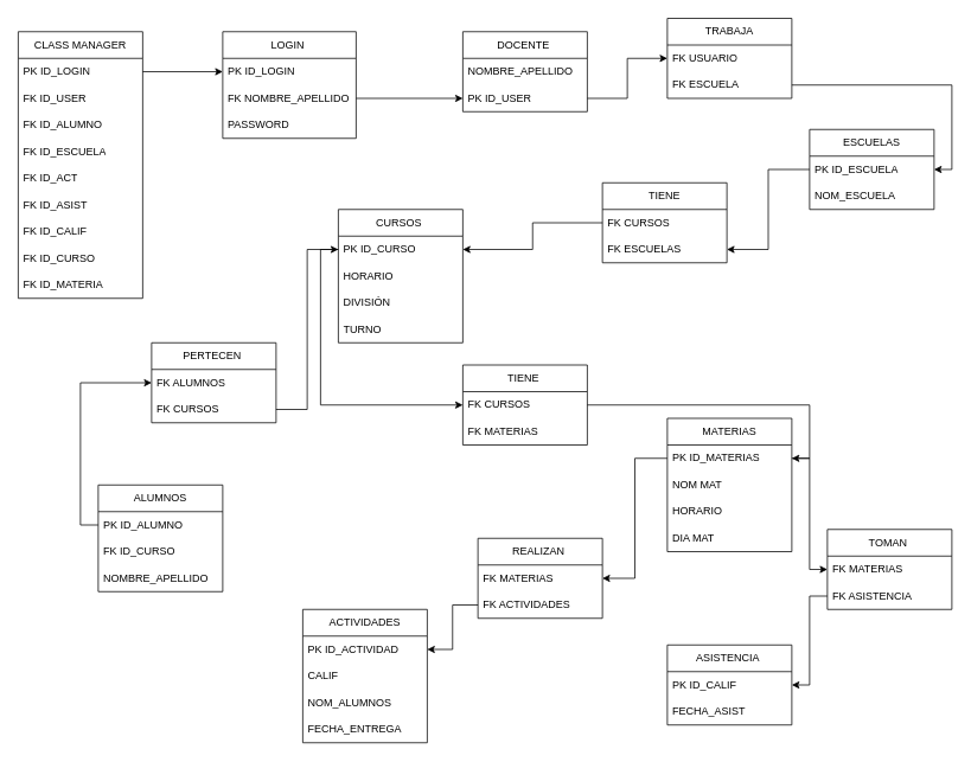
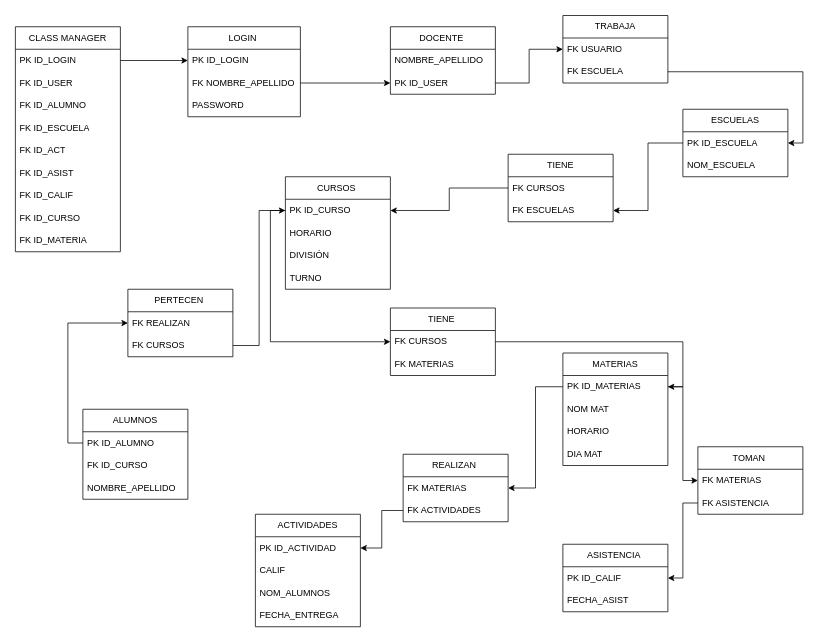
  <mxCell id="0" />
  <mxCell id="1" parent="0" />
  <mxCell id="2" value="CLASS MANAGER" style="swimlane;fontStyle=0;childLayout=stackLayout;horizontal=1;startSize=30;horizontalStack=0;resizeParent=1;resizeParentMax=0;resizeLast=0;collapsible=1;marginBottom=0;whiteSpace=wrap;html=1;" vertex="1" parent="1"><mxGeometry x="20" y="35" width="140" height="300" as="geometry" /></mxCell>
  <mxCell id="3" value="PK ID_LOGIN" style="text;strokeColor=none;fillColor=none;align=left;verticalAlign=middle;spacingLeft=4;spacingRight=4;overflow=hidden;points=[[0,0.5],[1,0.5]];portConstraint=eastwest;rotatable=0;whiteSpace=wrap;html=1;" vertex="1" parent="2"><mxGeometry y="30" width="140" height="30" as="geometry" /></mxCell>
  <mxCell id="4" value="FK ID_USER" style="text;strokeColor=none;fillColor=none;align=left;verticalAlign=middle;spacingLeft=4;spacingRight=4;overflow=hidden;points=[[0,0.5],[1,0.5]];portConstraint=eastwest;rotatable=0;whiteSpace=wrap;html=1;" vertex="1" parent="2"><mxGeometry y="60" width="140" height="30" as="geometry" /></mxCell>
  <mxCell id="5" value="FK ID_ALUMNO" style="text;strokeColor=none;fillColor=none;align=left;verticalAlign=middle;spacingLeft=4;spacingRight=4;overflow=hidden;points=[[0,0.5],[1,0.5]];portConstraint=eastwest;rotatable=0;whiteSpace=wrap;html=1;" vertex="1" parent="2"><mxGeometry y="90" width="140" height="30" as="geometry" /></mxCell>
  <mxCell id="6" value="FK ID_ESCUELA" style="text;strokeColor=none;fillColor=none;align=left;verticalAlign=middle;spacingLeft=4;spacingRight=4;overflow=hidden;points=[[0,0.5],[1,0.5]];portConstraint=eastwest;rotatable=0;whiteSpace=wrap;html=1;" vertex="1" parent="2"><mxGeometry y="120" width="140" height="30" as="geometry" /></mxCell>
  <mxCell id="7" value="FK ID_ACT" style="text;strokeColor=none;fillColor=none;align=left;verticalAlign=middle;spacingLeft=4;spacingRight=4;overflow=hidden;points=[[0,0.5],[1,0.5]];portConstraint=eastwest;rotatable=0;whiteSpace=wrap;html=1;" vertex="1" parent="2"><mxGeometry y="150" width="140" height="30" as="geometry" /></mxCell>
  <mxCell id="8" value="FK ID_ASIST&amp;nbsp;" style="text;strokeColor=none;fillColor=none;align=left;verticalAlign=middle;spacingLeft=4;spacingRight=4;overflow=hidden;points=[[0,0.5],[1,0.5]];portConstraint=eastwest;rotatable=0;whiteSpace=wrap;html=1;" vertex="1" parent="2"><mxGeometry y="180" width="140" height="30" as="geometry" /></mxCell>
  <mxCell id="9" value="FK ID_CALIF&amp;nbsp;" style="text;strokeColor=none;fillColor=none;align=left;verticalAlign=middle;spacingLeft=4;spacingRight=4;overflow=hidden;points=[[0,0.5],[1,0.5]];portConstraint=eastwest;rotatable=0;whiteSpace=wrap;html=1;" vertex="1" parent="2"><mxGeometry y="210" width="140" height="30" as="geometry" /></mxCell>
  <mxCell id="10" value="FK ID_CURSO&amp;nbsp;" style="text;strokeColor=none;fillColor=none;align=left;verticalAlign=middle;spacingLeft=4;spacingRight=4;overflow=hidden;points=[[0,0.5],[1,0.5]];portConstraint=eastwest;rotatable=0;whiteSpace=wrap;html=1;" vertex="1" parent="2"><mxGeometry y="240" width="140" height="30" as="geometry" /></mxCell>
  <mxCell id="11" value="FK ID_MATERIA&amp;nbsp;" style="text;strokeColor=none;fillColor=none;align=left;verticalAlign=middle;spacingLeft=4;spacingRight=4;overflow=hidden;points=[[0,0.5],[1,0.5]];portConstraint=eastwest;rotatable=0;whiteSpace=wrap;html=1;" vertex="1" parent="2"><mxGeometry y="270" width="140" height="30" as="geometry" /></mxCell>
  <mxCell id="12" value="LOGIN&amp;nbsp;" style="swimlane;fontStyle=0;childLayout=stackLayout;horizontal=1;startSize=30;horizontalStack=0;resizeParent=1;resizeParentMax=0;resizeLast=0;collapsible=1;marginBottom=0;whiteSpace=wrap;html=1;" vertex="1" parent="1"><mxGeometry x="250" y="35" width="150" height="120" as="geometry" /></mxCell>
  <mxCell id="13" value="PK ID_LOGIN&amp;nbsp;" style="text;strokeColor=none;fillColor=none;align=left;verticalAlign=middle;spacingLeft=4;spacingRight=4;overflow=hidden;points=[[0,0.5],[1,0.5]];portConstraint=eastwest;rotatable=0;whiteSpace=wrap;html=1;" vertex="1" parent="12"><mxGeometry y="30" width="150" height="30" as="geometry" /></mxCell>
  <mxCell id="14" value="FK NOMBRE_APELLIDO" style="text;strokeColor=none;fillColor=none;align=left;verticalAlign=middle;spacingLeft=4;spacingRight=4;overflow=hidden;points=[[0,0.5],[1,0.5]];portConstraint=eastwest;rotatable=0;whiteSpace=wrap;html=1;" vertex="1" parent="12"><mxGeometry y="60" width="150" height="30" as="geometry" /></mxCell>
  <mxCell id="15" value="PASSWORD" style="text;strokeColor=none;fillColor=none;align=left;verticalAlign=middle;spacingLeft=4;spacingRight=4;overflow=hidden;points=[[0,0.5],[1,0.5]];portConstraint=eastwest;rotatable=0;whiteSpace=wrap;html=1;" vertex="1" parent="12"><mxGeometry y="90" width="150" height="30" as="geometry" /></mxCell>
  <mxCell id="16" value="DOCENTE&amp;nbsp;" style="swimlane;fontStyle=0;childLayout=stackLayout;horizontal=1;startSize=30;horizontalStack=0;resizeParent=1;resizeParentMax=0;resizeLast=0;collapsible=1;marginBottom=0;whiteSpace=wrap;html=1;" vertex="1" parent="1"><mxGeometry x="520" y="35" width="140" height="90" as="geometry" /></mxCell>
  <mxCell id="17" value="NOMBRE_APELLIDO" style="text;strokeColor=none;fillColor=none;align=left;verticalAlign=middle;spacingLeft=4;spacingRight=4;overflow=hidden;points=[[0,0.5],[1,0.5]];portConstraint=eastwest;rotatable=0;whiteSpace=wrap;html=1;" vertex="1" parent="16"><mxGeometry y="30" width="140" height="30" as="geometry" /></mxCell>
  <mxCell id="18" value="PK ID_USER" style="text;strokeColor=none;fillColor=none;align=left;verticalAlign=middle;spacingLeft=4;spacingRight=4;overflow=hidden;points=[[0,0.5],[1,0.5]];portConstraint=eastwest;rotatable=0;whiteSpace=wrap;html=1;" vertex="1" parent="16"><mxGeometry y="60" width="140" height="30" as="geometry" /></mxCell>
  <mxCell id="19" value="ESCUELAS" style="swimlane;fontStyle=0;childLayout=stackLayout;horizontal=1;startSize=30;horizontalStack=0;resizeParent=1;resizeParentMax=0;resizeLast=0;collapsible=1;marginBottom=0;whiteSpace=wrap;html=1;" vertex="1" parent="1"><mxGeometry x="910" y="145" width="140" height="90" as="geometry" /></mxCell>
  <mxCell id="20" value="PK ID_ESCUELA" style="text;strokeColor=none;fillColor=none;align=left;verticalAlign=middle;spacingLeft=4;spacingRight=4;overflow=hidden;points=[[0,0.5],[1,0.5]];portConstraint=eastwest;rotatable=0;whiteSpace=wrap;html=1;" vertex="1" parent="19"><mxGeometry y="30" width="140" height="30" as="geometry" /></mxCell>
  <mxCell id="21" value="NOM_ESCUELA" style="text;strokeColor=none;fillColor=none;align=left;verticalAlign=middle;spacingLeft=4;spacingRight=4;overflow=hidden;points=[[0,0.5],[1,0.5]];portConstraint=eastwest;rotatable=0;whiteSpace=wrap;html=1;" vertex="1" parent="19"><mxGeometry y="60" width="140" height="30" as="geometry" /></mxCell>
  <mxCell id="22" value="CURSOS&amp;nbsp;" style="swimlane;fontStyle=0;childLayout=stackLayout;horizontal=1;startSize=30;horizontalStack=0;resizeParent=1;resizeParentMax=0;resizeLast=0;collapsible=1;marginBottom=0;whiteSpace=wrap;html=1;" vertex="1" parent="1"><mxGeometry x="380" y="235" width="140" height="150" as="geometry" /></mxCell>
  <mxCell id="23" value="PK ID_CURSO" style="text;strokeColor=none;fillColor=none;align=left;verticalAlign=middle;spacingLeft=4;spacingRight=4;overflow=hidden;points=[[0,0.5],[1,0.5]];portConstraint=eastwest;rotatable=0;whiteSpace=wrap;html=1;" vertex="1" parent="22"><mxGeometry y="30" width="140" height="30" as="geometry" /></mxCell>
  <mxCell id="24" value="HORARIO" style="text;strokeColor=none;fillColor=none;align=left;verticalAlign=middle;spacingLeft=4;spacingRight=4;overflow=hidden;points=[[0,0.5],[1,0.5]];portConstraint=eastwest;rotatable=0;whiteSpace=wrap;html=1;" vertex="1" parent="22"><mxGeometry y="60" width="140" height="30" as="geometry" /></mxCell>
  <mxCell id="25" value="DIVISIÓN&amp;nbsp;" style="text;strokeColor=none;fillColor=none;align=left;verticalAlign=middle;spacingLeft=4;spacingRight=4;overflow=hidden;points=[[0,0.5],[1,0.5]];portConstraint=eastwest;rotatable=0;whiteSpace=wrap;html=1;" vertex="1" parent="22"><mxGeometry y="90" width="140" height="30" as="geometry" /></mxCell>
  <mxCell id="26" value="TURNO&amp;nbsp;" style="text;strokeColor=none;fillColor=none;align=left;verticalAlign=middle;spacingLeft=4;spacingRight=4;overflow=hidden;points=[[0,0.5],[1,0.5]];portConstraint=eastwest;rotatable=0;whiteSpace=wrap;html=1;" vertex="1" parent="22"><mxGeometry y="120" width="140" height="30" as="geometry" /></mxCell>
  <mxCell id="27" value="MATERIAS" style="swimlane;fontStyle=0;childLayout=stackLayout;horizontal=1;startSize=30;horizontalStack=0;resizeParent=1;resizeParentMax=0;resizeLast=0;collapsible=1;marginBottom=0;whiteSpace=wrap;html=1;" vertex="1" parent="1"><mxGeometry x="750" y="470" width="140" height="150" as="geometry" /></mxCell>
  <mxCell id="28" value="PK ID_MATERIAS" style="text;strokeColor=none;fillColor=none;align=left;verticalAlign=middle;spacingLeft=4;spacingRight=4;overflow=hidden;points=[[0,0.5],[1,0.5]];portConstraint=eastwest;rotatable=0;whiteSpace=wrap;html=1;" vertex="1" parent="27"><mxGeometry y="30" width="140" height="30" as="geometry" /></mxCell>
  <mxCell id="29" value="NOM MAT&amp;nbsp;" style="text;strokeColor=none;fillColor=none;align=left;verticalAlign=middle;spacingLeft=4;spacingRight=4;overflow=hidden;points=[[0,0.5],[1,0.5]];portConstraint=eastwest;rotatable=0;whiteSpace=wrap;html=1;" vertex="1" parent="27"><mxGeometry y="60" width="140" height="30" as="geometry" /></mxCell>
  <mxCell id="30" value="HORARIO&amp;nbsp;" style="text;strokeColor=none;fillColor=none;align=left;verticalAlign=middle;spacingLeft=4;spacingRight=4;overflow=hidden;points=[[0,0.5],[1,0.5]];portConstraint=eastwest;rotatable=0;whiteSpace=wrap;html=1;" vertex="1" parent="27"><mxGeometry y="90" width="140" height="30" as="geometry" /></mxCell>
  <mxCell id="31" value="DIA MAT&amp;nbsp;" style="text;strokeColor=none;fillColor=none;align=left;verticalAlign=middle;spacingLeft=4;spacingRight=4;overflow=hidden;points=[[0,0.5],[1,0.5]];portConstraint=eastwest;rotatable=0;whiteSpace=wrap;html=1;" vertex="1" parent="27"><mxGeometry y="120" width="140" height="30" as="geometry" /></mxCell>
  <mxCell id="32" value="ASISTENCIA&amp;nbsp;" style="swimlane;fontStyle=0;childLayout=stackLayout;horizontal=1;startSize=30;horizontalStack=0;resizeParent=1;resizeParentMax=0;resizeLast=0;collapsible=1;marginBottom=0;whiteSpace=wrap;html=1;" vertex="1" parent="1"><mxGeometry x="750" y="725" width="140" height="90" as="geometry" /></mxCell>
  <mxCell id="33" value="PK ID_CALIF" style="text;strokeColor=none;fillColor=none;align=left;verticalAlign=middle;spacingLeft=4;spacingRight=4;overflow=hidden;points=[[0,0.5],[1,0.5]];portConstraint=eastwest;rotatable=0;whiteSpace=wrap;html=1;" vertex="1" parent="32"><mxGeometry y="30" width="140" height="30" as="geometry" /></mxCell>
  <mxCell id="34" value="FECHA_ASIST&amp;nbsp;" style="text;strokeColor=none;fillColor=none;align=left;verticalAlign=middle;spacingLeft=4;spacingRight=4;overflow=hidden;points=[[0,0.5],[1,0.5]];portConstraint=eastwest;rotatable=0;whiteSpace=wrap;html=1;" vertex="1" parent="32"><mxGeometry y="60" width="140" height="30" as="geometry" /></mxCell>
  <mxCell id="35" value="ALUMNOS" style="swimlane;fontStyle=0;childLayout=stackLayout;horizontal=1;startSize=30;horizontalStack=0;resizeParent=1;resizeParentMax=0;resizeLast=0;collapsible=1;marginBottom=0;whiteSpace=wrap;html=1;" vertex="1" parent="1"><mxGeometry x="110" y="545" width="140" height="120" as="geometry" /></mxCell>
  <mxCell id="36" value="PK ID_ALUMNO&amp;nbsp;" style="text;strokeColor=none;fillColor=none;align=left;verticalAlign=middle;spacingLeft=4;spacingRight=4;overflow=hidden;points=[[0,0.5],[1,0.5]];portConstraint=eastwest;rotatable=0;whiteSpace=wrap;html=1;" vertex="1" parent="35"><mxGeometry y="30" width="140" height="30" as="geometry" /></mxCell>
  <mxCell id="37" value="FK ID_CURSO&amp;nbsp;" style="text;strokeColor=none;fillColor=none;align=left;verticalAlign=middle;spacingLeft=4;spacingRight=4;overflow=hidden;points=[[0,0.5],[1,0.5]];portConstraint=eastwest;rotatable=0;whiteSpace=wrap;html=1;" vertex="1" parent="35"><mxGeometry y="60" width="140" height="30" as="geometry" /></mxCell>
  <mxCell id="38" value="NOMBRE_APELLIDO" style="text;strokeColor=none;fillColor=none;align=left;verticalAlign=middle;spacingLeft=4;spacingRight=4;overflow=hidden;points=[[0,0.5],[1,0.5]];portConstraint=eastwest;rotatable=0;whiteSpace=wrap;html=1;" vertex="1" parent="35"><mxGeometry y="90" width="140" height="30" as="geometry" /></mxCell>
  <mxCell id="39" value="ACTIVIDADES" style="swimlane;fontStyle=0;childLayout=stackLayout;horizontal=1;startSize=30;horizontalStack=0;resizeParent=1;resizeParentMax=0;resizeLast=0;collapsible=1;marginBottom=0;whiteSpace=wrap;html=1;" vertex="1" parent="1"><mxGeometry x="340" y="685" width="140" height="150" as="geometry" /></mxCell>
  <mxCell id="40" value="PK ID_ACTIVIDAD&amp;nbsp;" style="text;strokeColor=none;fillColor=none;align=left;verticalAlign=middle;spacingLeft=4;spacingRight=4;overflow=hidden;points=[[0,0.5],[1,0.5]];portConstraint=eastwest;rotatable=0;whiteSpace=wrap;html=1;" vertex="1" parent="39"><mxGeometry y="30" width="140" height="30" as="geometry" /></mxCell>
  <mxCell id="41" value="CALIF" style="text;strokeColor=none;fillColor=none;align=left;verticalAlign=middle;spacingLeft=4;spacingRight=4;overflow=hidden;points=[[0,0.5],[1,0.5]];portConstraint=eastwest;rotatable=0;whiteSpace=wrap;html=1;" vertex="1" parent="39"><mxGeometry y="60" width="140" height="30" as="geometry" /></mxCell>
  <mxCell id="42" value="NOM_ALUMNOS" style="text;strokeColor=none;fillColor=none;align=left;verticalAlign=middle;spacingLeft=4;spacingRight=4;overflow=hidden;points=[[0,0.5],[1,0.5]];portConstraint=eastwest;rotatable=0;whiteSpace=wrap;html=1;" vertex="1" parent="39"><mxGeometry y="90" width="140" height="30" as="geometry" /></mxCell>
  <mxCell id="43" value="FECHA_ENTREGA&amp;nbsp;" style="text;strokeColor=none;fillColor=none;align=left;verticalAlign=middle;spacingLeft=4;spacingRight=4;overflow=hidden;points=[[0,0.5],[1,0.5]];portConstraint=eastwest;rotatable=0;whiteSpace=wrap;html=1;" vertex="1" parent="39"><mxGeometry y="120" width="140" height="30" as="geometry" /></mxCell>
  <mxCell id="44" style="edgeStyle=orthogonalEdgeStyle;rounded=0;orthogonalLoop=1;jettySize=auto;html=1;exitX=1;exitY=0.5;exitDx=0;exitDy=0;" edge="1" parent="1" source="3" target="13"><mxGeometry relative="1" as="geometry" /></mxCell>
  <mxCell id="45" style="edgeStyle=orthogonalEdgeStyle;rounded=0;orthogonalLoop=1;jettySize=auto;html=1;exitX=1;exitY=0.5;exitDx=0;exitDy=0;entryX=0;entryY=0.5;entryDx=0;entryDy=0;" edge="1" parent="1" source="14" target="18"><mxGeometry relative="1" as="geometry" /></mxCell>
  <mxCell id="46" value="TRABAJA" style="swimlane;fontStyle=0;childLayout=stackLayout;horizontal=1;startSize=30;horizontalStack=0;resizeParent=1;resizeParentMax=0;resizeLast=0;collapsible=1;marginBottom=0;whiteSpace=wrap;html=1;" vertex="1" parent="1"><mxGeometry x="750" y="20" width="140" height="90" as="geometry" /></mxCell>
  <mxCell id="47" value="FK USUARIO" style="text;strokeColor=none;fillColor=none;align=left;verticalAlign=middle;spacingLeft=4;spacingRight=4;overflow=hidden;points=[[0,0.5],[1,0.5]];portConstraint=eastwest;rotatable=0;whiteSpace=wrap;html=1;" vertex="1" parent="46"><mxGeometry y="30" width="140" height="30" as="geometry" /></mxCell>
  <mxCell id="48" value="FK ESCUELA&amp;nbsp;" style="text;strokeColor=none;fillColor=none;align=left;verticalAlign=middle;spacingLeft=4;spacingRight=4;overflow=hidden;points=[[0,0.5],[1,0.5]];portConstraint=eastwest;rotatable=0;whiteSpace=wrap;html=1;" vertex="1" parent="46"><mxGeometry y="60" width="140" height="30" as="geometry" /></mxCell>
  <mxCell id="49" style="edgeStyle=orthogonalEdgeStyle;rounded=0;orthogonalLoop=1;jettySize=auto;html=1;exitX=1;exitY=0.5;exitDx=0;exitDy=0;" edge="1" parent="1" source="18" target="47"><mxGeometry relative="1" as="geometry" /></mxCell>
  <mxCell id="50" value="TIENE" style="swimlane;fontStyle=0;childLayout=stackLayout;horizontal=1;startSize=30;horizontalStack=0;resizeParent=1;resizeParentMax=0;resizeLast=0;collapsible=1;marginBottom=0;whiteSpace=wrap;html=1;" vertex="1" parent="1"><mxGeometry x="677" y="205" width="140" height="90" as="geometry" /></mxCell>
  <mxCell id="51" value="FK CURSOS" style="text;strokeColor=none;fillColor=none;align=left;verticalAlign=middle;spacingLeft=4;spacingRight=4;overflow=hidden;points=[[0,0.5],[1,0.5]];portConstraint=eastwest;rotatable=0;whiteSpace=wrap;html=1;" vertex="1" parent="50"><mxGeometry y="30" width="140" height="30" as="geometry" /></mxCell>
  <mxCell id="52" value="FK ESCUELAS&amp;nbsp;" style="text;strokeColor=none;fillColor=none;align=left;verticalAlign=middle;spacingLeft=4;spacingRight=4;overflow=hidden;points=[[0,0.5],[1,0.5]];portConstraint=eastwest;rotatable=0;whiteSpace=wrap;html=1;" vertex="1" parent="50"><mxGeometry y="60" width="140" height="30" as="geometry" /></mxCell>
  <mxCell id="53" style="edgeStyle=orthogonalEdgeStyle;rounded=0;orthogonalLoop=1;jettySize=auto;html=1;exitX=1;exitY=0.5;exitDx=0;exitDy=0;entryX=1;entryY=0.5;entryDx=0;entryDy=0;" edge="1" parent="1" source="48" target="20"><mxGeometry relative="1" as="geometry" /></mxCell>
  <mxCell id="54" style="edgeStyle=orthogonalEdgeStyle;rounded=0;orthogonalLoop=1;jettySize=auto;html=1;exitX=0;exitY=0.5;exitDx=0;exitDy=0;entryX=1;entryY=0.5;entryDx=0;entryDy=0;" edge="1" parent="1" source="20" target="52"><mxGeometry relative="1" as="geometry" /></mxCell>
  <mxCell id="55" style="edgeStyle=orthogonalEdgeStyle;rounded=0;orthogonalLoop=1;jettySize=auto;html=1;exitX=0;exitY=0.5;exitDx=0;exitDy=0;entryX=1;entryY=0.5;entryDx=0;entryDy=0;" edge="1" parent="1" source="51" target="23"><mxGeometry relative="1" as="geometry" /></mxCell>
  <mxCell id="56" value="TIENE&amp;nbsp;" style="swimlane;fontStyle=0;childLayout=stackLayout;horizontal=1;startSize=30;horizontalStack=0;resizeParent=1;resizeParentMax=0;resizeLast=0;collapsible=1;marginBottom=0;whiteSpace=wrap;html=1;" vertex="1" parent="1"><mxGeometry x="520" y="410" width="140" height="90" as="geometry" /></mxCell>
  <mxCell id="57" value="FK CURSOS&amp;nbsp;" style="text;strokeColor=none;fillColor=none;align=left;verticalAlign=middle;spacingLeft=4;spacingRight=4;overflow=hidden;points=[[0,0.5],[1,0.5]];portConstraint=eastwest;rotatable=0;whiteSpace=wrap;html=1;" vertex="1" parent="56"><mxGeometry y="30" width="140" height="30" as="geometry" /></mxCell>
  <mxCell id="58" value="FK MATERIAS" style="text;strokeColor=none;fillColor=none;align=left;verticalAlign=middle;spacingLeft=4;spacingRight=4;overflow=hidden;points=[[0,0.5],[1,0.5]];portConstraint=eastwest;rotatable=0;whiteSpace=wrap;html=1;" vertex="1" parent="56"><mxGeometry y="60" width="140" height="30" as="geometry" /></mxCell>
  <mxCell id="59" style="edgeStyle=orthogonalEdgeStyle;rounded=0;orthogonalLoop=1;jettySize=auto;html=1;exitX=0;exitY=0.5;exitDx=0;exitDy=0;entryX=0;entryY=0.5;entryDx=0;entryDy=0;" edge="1" parent="1" source="23" target="56"><mxGeometry relative="1" as="geometry" /></mxCell>
  <mxCell id="60" value="PERTECEN&amp;nbsp;" style="swimlane;fontStyle=0;childLayout=stackLayout;horizontal=1;startSize=30;horizontalStack=0;resizeParent=1;resizeParentMax=0;resizeLast=0;collapsible=1;marginBottom=0;whiteSpace=wrap;html=1;" vertex="1" parent="1"><mxGeometry x="170" y="385" width="140" height="90" as="geometry" /></mxCell>
- <mxCell id="61" value="FK ALUMNOS" style="text;strokeColor=none;fillColor=none;align=left;verticalAlign=middle;spacingLeft=4;spacingRight=4;overflow=hidden;points=[[0,0.5],[1,0.5]];portConstraint=eastwest;rotatable=0;whiteSpace=wrap;html=1;" vertex="1" parent="60"><mxGeometry y="30" width="140" height="30" as="geometry" /></mxCell>
+ <mxCell id="61" value="FK REALIZAN" style="text;strokeColor=none;fillColor=none;align=left;verticalAlign=middle;spacingLeft=4;spacingRight=4;overflow=hidden;points=[[0,0.5],[1,0.5]];portConstraint=eastwest;rotatable=0;whiteSpace=wrap;html=1;" vertex="1" parent="60"><mxGeometry y="30" width="140" height="30" as="geometry" /></mxCell>
  <mxCell id="62" value="FK CURSOS&amp;nbsp;" style="text;strokeColor=none;fillColor=none;align=left;verticalAlign=middle;spacingLeft=4;spacingRight=4;overflow=hidden;points=[[0,0.5],[1,0.5]];portConstraint=eastwest;rotatable=0;whiteSpace=wrap;html=1;" vertex="1" parent="60"><mxGeometry y="60" width="140" height="30" as="geometry" /></mxCell>
  <mxCell id="63" style="edgeStyle=orthogonalEdgeStyle;rounded=0;orthogonalLoop=1;jettySize=auto;html=1;exitX=0;exitY=0.5;exitDx=0;exitDy=0;entryX=0;entryY=0.5;entryDx=0;entryDy=0;" edge="1" parent="1" source="36" target="60"><mxGeometry relative="1" as="geometry" /></mxCell>
  <mxCell id="64" style="edgeStyle=orthogonalEdgeStyle;rounded=0;orthogonalLoop=1;jettySize=auto;html=1;exitX=1;exitY=0.5;exitDx=0;exitDy=0;entryX=0;entryY=0.5;entryDx=0;entryDy=0;" edge="1" parent="1" source="62" target="23"><mxGeometry relative="1" as="geometry" /></mxCell>
  <mxCell id="65" value="REALIZAN&amp;nbsp;" style="swimlane;fontStyle=0;childLayout=stackLayout;horizontal=1;startSize=30;horizontalStack=0;resizeParent=1;resizeParentMax=0;resizeLast=0;collapsible=1;marginBottom=0;whiteSpace=wrap;html=1;" vertex="1" parent="1"><mxGeometry x="537" y="605" width="140" height="90" as="geometry" /></mxCell>
  <mxCell id="66" value="FK MATERIAS" style="text;strokeColor=none;fillColor=none;align=left;verticalAlign=middle;spacingLeft=4;spacingRight=4;overflow=hidden;points=[[0,0.5],[1,0.5]];portConstraint=eastwest;rotatable=0;whiteSpace=wrap;html=1;" vertex="1" parent="65"><mxGeometry y="30" width="140" height="30" as="geometry" /></mxCell>
  <mxCell id="67" value="FK ACTIVIDADES" style="text;strokeColor=none;fillColor=none;align=left;verticalAlign=middle;spacingLeft=4;spacingRight=4;overflow=hidden;points=[[0,0.5],[1,0.5]];portConstraint=eastwest;rotatable=0;whiteSpace=wrap;html=1;" vertex="1" parent="65"><mxGeometry y="60" width="140" height="30" as="geometry" /></mxCell>
  <mxCell id="68" style="edgeStyle=orthogonalEdgeStyle;rounded=0;orthogonalLoop=1;jettySize=auto;html=1;entryX=1;entryY=0.5;entryDx=0;entryDy=0;" edge="1" parent="1" source="57" target="28"><mxGeometry relative="1" as="geometry" /></mxCell>
  <mxCell id="69" style="edgeStyle=orthogonalEdgeStyle;rounded=0;orthogonalLoop=1;jettySize=auto;html=1;exitX=0;exitY=0.5;exitDx=0;exitDy=0;entryX=1;entryY=0.5;entryDx=0;entryDy=0;" edge="1" parent="1" source="28" target="66"><mxGeometry relative="1" as="geometry" /></mxCell>
  <mxCell id="70" style="edgeStyle=orthogonalEdgeStyle;rounded=0;orthogonalLoop=1;jettySize=auto;html=1;exitX=0;exitY=0.5;exitDx=0;exitDy=0;entryX=1;entryY=0.5;entryDx=0;entryDy=0;" edge="1" parent="1" source="67" target="40"><mxGeometry relative="1" as="geometry" /></mxCell>
  <mxCell id="71" value="TOMAN&amp;nbsp;" style="swimlane;fontStyle=0;childLayout=stackLayout;horizontal=1;startSize=30;horizontalStack=0;resizeParent=1;resizeParentMax=0;resizeLast=0;collapsible=1;marginBottom=0;whiteSpace=wrap;html=1;" vertex="1" parent="1"><mxGeometry x="930" y="595" width="140" height="90" as="geometry" /></mxCell>
  <mxCell id="72" value="FK MATERIAS" style="text;strokeColor=none;fillColor=none;align=left;verticalAlign=middle;spacingLeft=4;spacingRight=4;overflow=hidden;points=[[0,0.5],[1,0.5]];portConstraint=eastwest;rotatable=0;whiteSpace=wrap;html=1;" vertex="1" parent="71"><mxGeometry y="30" width="140" height="30" as="geometry" /></mxCell>
  <mxCell id="73" value="FK ASISTENCIA&amp;nbsp;" style="text;strokeColor=none;fillColor=none;align=left;verticalAlign=middle;spacingLeft=4;spacingRight=4;overflow=hidden;points=[[0,0.5],[1,0.5]];portConstraint=eastwest;rotatable=0;whiteSpace=wrap;html=1;" vertex="1" parent="71"><mxGeometry y="60" width="140" height="30" as="geometry" /></mxCell>
  <mxCell id="74" style="edgeStyle=orthogonalEdgeStyle;rounded=0;orthogonalLoop=1;jettySize=auto;html=1;exitX=1;exitY=0.5;exitDx=0;exitDy=0;entryX=0;entryY=0.5;entryDx=0;entryDy=0;" edge="1" parent="1" source="28" target="72"><mxGeometry relative="1" as="geometry" /></mxCell>
  <mxCell id="75" style="edgeStyle=orthogonalEdgeStyle;rounded=0;orthogonalLoop=1;jettySize=auto;html=1;exitX=0;exitY=0.5;exitDx=0;exitDy=0;entryX=1;entryY=0.5;entryDx=0;entryDy=0;" edge="1" parent="1" source="73" target="32"><mxGeometry relative="1" as="geometry" /></mxCell>
